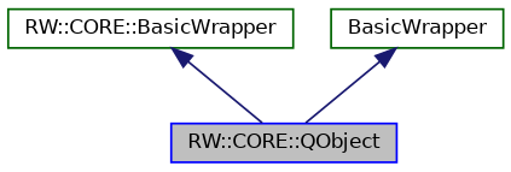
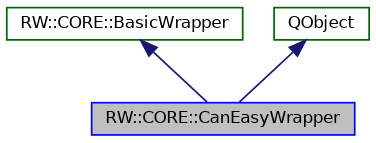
  digraph {
    node [color=darkgreen fillcolor=white fontname=Helvetica fontsize=10 shape=record style=filled]
    edge [color=midnightblue dir=back fontname=Helvetica fontsize=10 labelfontname=Helvetica labelfontsize=10 style=solid]
-   n1 [color=blue fillcolor=grey75 fontcolor=black height=0.2 label="RW::CORE::QObject" width=0.4]
+   n1 [color=blue fillcolor=grey75 fontcolor=black height=0.2 label="RW::CORE::CanEasyWrapper" width=0.4]
    n2 [height=0.2 label="RW::CORE::BasicWrapper" width=0.4]
-   n3 [height=0.2 label=BasicWrapper width=0.4]
+   n3 [height=0.2 label=QObject width=0.4]
    n2 -> n1
    n3 -> n1
  }
